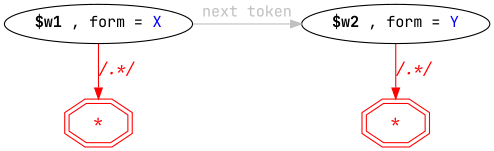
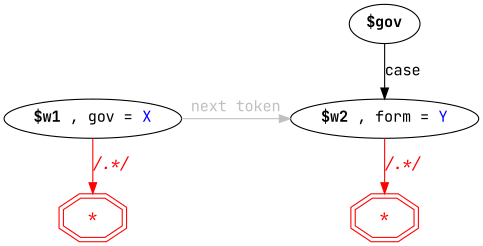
  digraph {
    fontname="JetBrains Mono"
    node [fontname="JetBrains Mono"]
    edge [color=red fontname="JetBrains Mono"]
-   n1 [label=<<b>$w1</b> , form = <font color='blue'>X</font>>]
+   n1 [label=<<b>$w1</b> , gov = <font color='blue'>X</font>>]
    n2 [label=<<b>$w2</b> , form = <font color='blue'>Y</font>>]
    n3 [color=red label=<<font color='red'>*</font>> shape=doubleoctagon]
    n4 [color=red label=<<font color='red'>*</font>> shape=doubleoctagon]
+   n5 [label=<<b>$gov</b>>]
    subgraph sub_1 {
      rank=same
      n1
      n2
    }
    n1 -> n2 [color=grey constraint=false label=<<font color='grey'>next token</font>>]
    n1 -> n3 [label=<<font color='red'><i>/.*/</i></font>>]
    n2 -> n4 [label=<<font color='red'><i>/.*/</i></font>>]
+   n5 -> n2 [label=case color=""]
  }
